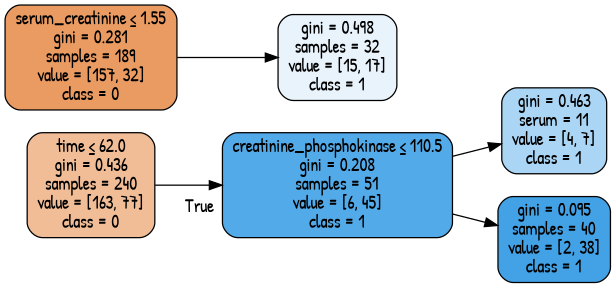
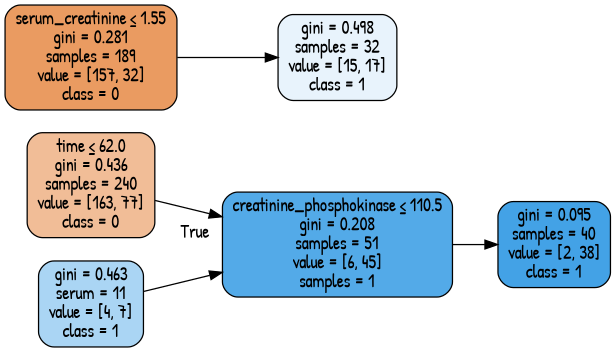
  digraph {
    fontname="Patrick Hand"
    rankdir=LR
    node [color=black fontname="Patrick Hand" shape=box style="filled, rounded"]
    edge [fontname="Patrick Hand"]
    n1 [fillcolor="#f1bd97" label=<time &le; 62.0<br/>gini = 0.436<br/>samples = 240<br/>value = [163, 77]<br/>class = 0>]
-   n2 [fillcolor="#53aae8" label=<creatinine_phosphokinase &le; 110.5<br/>gini = 0.208<br/>samples = 51<br/>value = [6, 45]<br/>class = 1>]
+   n2 [fillcolor="#53aae8" label=<creatinine_phosphokinase &le; 110.5<br/>gini = 0.208<br/>samples = 51<br/>value = [6, 45]<br/>samples = 1>]
    n3 [fillcolor="#aad5f4" label=<gini = 0.463<br/>serum = 11<br/>value = [4, 7]<br/>class = 1>]
    n4 [fillcolor="#43a2e6" label=<gini = 0.095<br/>samples = 40<br/>value = [2, 38]<br/>class = 1>]
    n5 [fillcolor="#ea9b61" label=<serum_creatinine &le; 1.55<br/>gini = 0.281<br/>samples = 189<br/>value = [157, 32]<br/>class = 0>]
    n6 [fillcolor="#e8f3fc" label=<gini = 0.498<br/>samples = 32<br/>value = [15, 17]<br/>class = 1>]
    n1 -> n2 [headlabel=True labelangle=45 labeldistance=2.5]
-   n2 -> n3
+   n3 -> n2
    n2 -> n4
    n5 -> n6
  }
